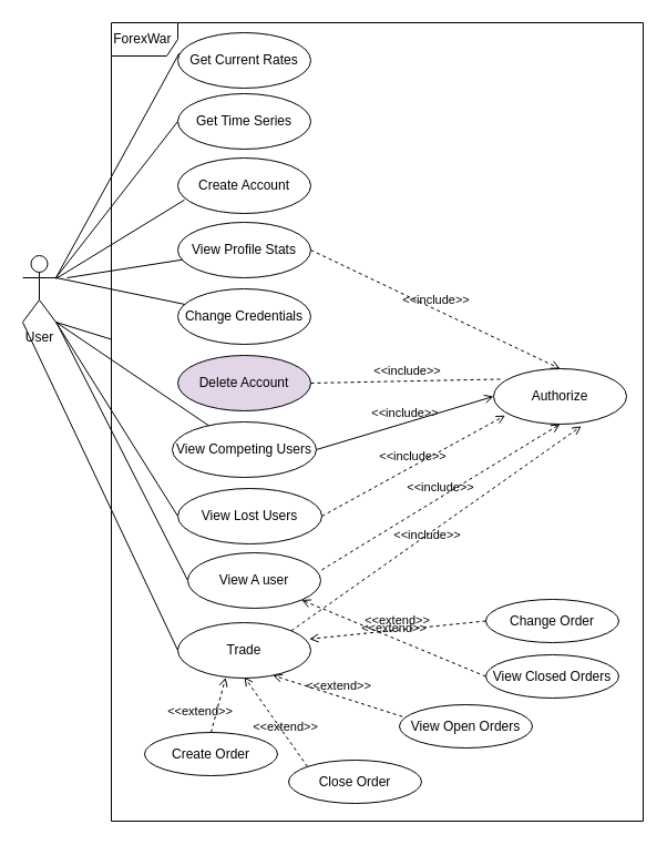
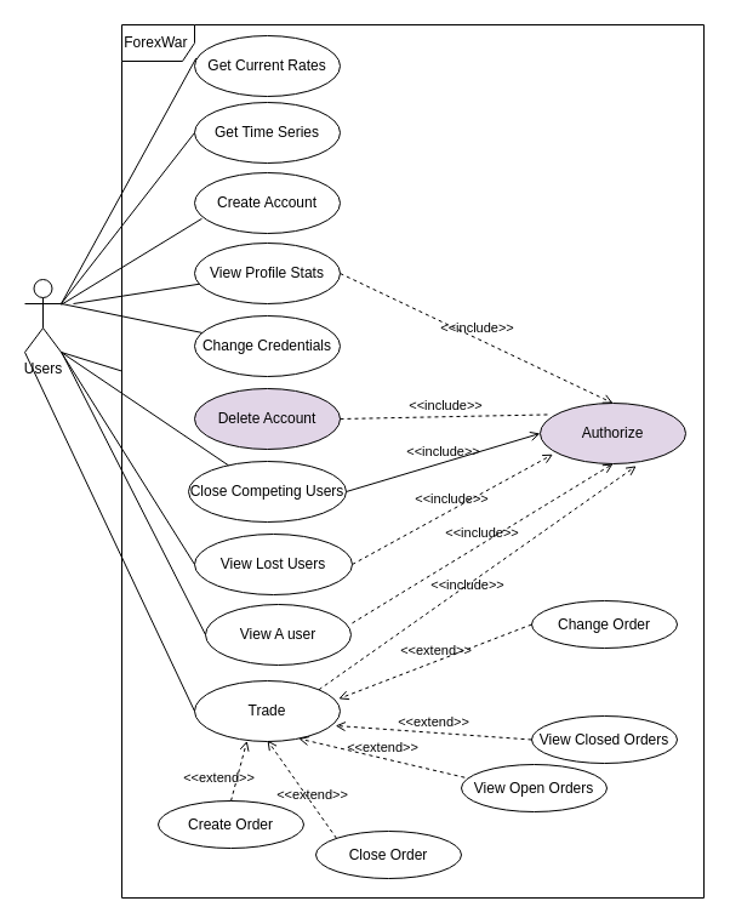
  <mxCell id="0" />
  <mxCell id="1" parent="0" />
- <mxCell id="2" value="User" style="shape=umlActor;verticalLabelPosition=bottom;verticalAlign=top;html=1;" vertex="1" parent="1"><mxGeometry x="20" y="230" width="30" height="60" as="geometry" /></mxCell>
+ <mxCell id="2" value="Users" style="shape=umlActor;verticalLabelPosition=bottom;verticalAlign=top;html=1;" vertex="1" parent="1"><mxGeometry x="20" y="230" width="30" height="60" as="geometry" /></mxCell>
  <mxCell id="3" value="ForexWar&amp;nbsp;" style="shape=umlFrame;whiteSpace=wrap;html=1;pointerEvents=0;" vertex="1" parent="1"><mxGeometry x="100" y="20" width="480" height="720" as="geometry" /></mxCell>
  <mxCell id="4" value="Get Current Rates" style="ellipse;whiteSpace=wrap;html=1;" vertex="1" parent="1"><mxGeometry x="160" y="29" width="120" height="50" as="geometry" /></mxCell>
  <mxCell id="5" value="" style="endArrow=none;html=1;rounded=0;entryX=0.01;entryY=0.372;entryDx=0;entryDy=0;entryPerimeter=0;" edge="1" parent="1" target="4"><mxGeometry width="50" height="50" relative="1" as="geometry"><mxPoint x="50" y="250" as="sourcePoint" /><mxPoint x="120" y="130" as="targetPoint" /></mxGeometry></mxCell>
  <mxCell id="6" value="Get Time Series" style="ellipse;whiteSpace=wrap;html=1;" vertex="1" parent="1"><mxGeometry x="160" y="84" width="120" height="50" as="geometry" /></mxCell>
  <mxCell id="7" value="" style="endArrow=none;html=1;rounded=0;exitX=1;exitY=0.333;exitDx=0;exitDy=0;exitPerimeter=0;entryX=0;entryY=0.5;entryDx=0;entryDy=0;" edge="1" parent="1" source="2" target="6"><mxGeometry width="50" height="50" relative="1" as="geometry"><mxPoint x="100" y="240" as="sourcePoint" /><mxPoint x="150" y="190" as="targetPoint" /></mxGeometry></mxCell>
  <mxCell id="8" value="Create Account" style="ellipse;whiteSpace=wrap;html=1;" vertex="1" parent="1"><mxGeometry x="160" y="142" width="120" height="50" as="geometry" /></mxCell>
  <mxCell id="9" value="" style="endArrow=none;html=1;rounded=0;entryX=0.05;entryY=0.756;entryDx=0;entryDy=0;entryPerimeter=0;" edge="1" parent="1" source="2" target="8"><mxGeometry width="50" height="50" relative="1" as="geometry"><mxPoint x="110" y="240" as="sourcePoint" /><mxPoint x="160" y="190" as="targetPoint" /></mxGeometry></mxCell>
  <mxCell id="10" value="View Profile Stats" style="ellipse;whiteSpace=wrap;html=1;" vertex="1" parent="1"><mxGeometry x="160" y="200" width="120" height="50" as="geometry" /></mxCell>
  <mxCell id="11" value="" style="endArrow=none;html=1;rounded=0;" edge="1" parent="1" target="10"><mxGeometry width="50" height="50" relative="1" as="geometry"><mxPoint x="60" y="250" as="sourcePoint" /><mxPoint x="140" y="220" as="targetPoint" /></mxGeometry></mxCell>
  <mxCell id="12" value="Change Credentials" style="ellipse;whiteSpace=wrap;html=1;" vertex="1" parent="1"><mxGeometry x="160" y="260" width="120" height="50" as="geometry" /></mxCell>
  <mxCell id="13" value="" style="endArrow=none;html=1;rounded=0;exitX=1;exitY=0.333;exitDx=0;exitDy=0;exitPerimeter=0;" edge="1" parent="1" source="2" target="12"><mxGeometry width="50" height="50" relative="1" as="geometry"><mxPoint x="70" y="310" as="sourcePoint" /><mxPoint x="120" y="260" as="targetPoint" /></mxGeometry></mxCell>
  <mxCell id="14" value="Delete Account" style="ellipse;whiteSpace=wrap;html=1;fillColor=#e1d5e7;" vertex="1" parent="1"><mxGeometry x="160" y="320" width="120" height="50" as="geometry" /></mxCell>
  <mxCell id="15" value="" style="endArrow=none;html=1;rounded=0;exitX=1;exitY=1;exitDx=0;exitDy=0;exitPerimeter=0;" edge="1" parent="1" source="2" target="3"><mxGeometry width="50" height="50" relative="1" as="geometry"><mxPoint x="50" y="250" as="sourcePoint" /><mxPoint x="130" y="300" as="targetPoint" /></mxGeometry></mxCell>
- <mxCell id="16" value="View Competing Users" style="ellipse;whiteSpace=wrap;html=1;" vertex="1" parent="1"><mxGeometry x="155" y="380" width="130" height="50" as="geometry" /></mxCell>
+ <mxCell id="16" value="Close Competing Users" style="ellipse;whiteSpace=wrap;html=1;" vertex="1" parent="1"><mxGeometry x="155" y="380" width="130" height="50" as="geometry" /></mxCell>
  <mxCell id="17" value="View Lost Users" style="ellipse;whiteSpace=wrap;html=1;" vertex="1" parent="1"><mxGeometry x="160" y="440" width="130" height="50" as="geometry" /></mxCell>
  <mxCell id="18" value="" style="endArrow=none;html=1;rounded=0;" edge="1" parent="1" target="16"><mxGeometry width="50" height="50" relative="1" as="geometry"><mxPoint x="50" y="290" as="sourcePoint" /><mxPoint x="110" y="360" as="targetPoint" /></mxGeometry></mxCell>
  <mxCell id="19" value="" style="endArrow=none;html=1;rounded=0;entryX=0;entryY=0.5;entryDx=0;entryDy=0;exitX=1;exitY=1;exitDx=0;exitDy=0;exitPerimeter=0;" edge="1" parent="1" source="2" target="17"><mxGeometry width="50" height="50" relative="1" as="geometry"><mxPoint x="60" y="450" as="sourcePoint" /><mxPoint x="110" y="400" as="targetPoint" /></mxGeometry></mxCell>
  <mxCell id="20" value="View A user" style="ellipse;whiteSpace=wrap;html=1;" vertex="1" parent="1"><mxGeometry x="169" y="498" width="120" height="50" as="geometry" /></mxCell>
  <mxCell id="21" value="" style="endArrow=none;html=1;rounded=0;entryX=0;entryY=0.5;entryDx=0;entryDy=0;" edge="1" parent="1" source="2" target="20"><mxGeometry width="50" height="50" relative="1" as="geometry"><mxPoint x="30" y="470" as="sourcePoint" /><mxPoint x="80" y="420" as="targetPoint" /></mxGeometry></mxCell>
- <mxCell id="22" value="Authorize" style="ellipse;whiteSpace=wrap;html=1;" vertex="1" parent="1"><mxGeometry x="445" y="332" width="120" height="50" as="geometry" /></mxCell>
+ <mxCell id="22" value="Authorize" style="ellipse;whiteSpace=wrap;html=1;fillColor=#e1d5e7;" vertex="1" parent="1"><mxGeometry x="445" y="332" width="120" height="50" as="geometry" /></mxCell>
  <mxCell id="23" value="&amp;lt;&amp;lt;include&amp;gt;&amp;gt;" style="html=1;verticalAlign=bottom;labelBackgroundColor=none;endArrow=open;endFill=0;dashed=1;rounded=0;exitX=1;exitY=0.5;exitDx=0;exitDy=0;entryX=0.5;entryY=0;entryDx=0;entryDy=0;" edge="1" parent="1" source="10" target="22"><mxGeometry width="160" relative="1" as="geometry"><mxPoint x="280" y="260" as="sourcePoint" /><mxPoint x="440" y="260" as="targetPoint" /></mxGeometry></mxCell>
  <mxCell id="24" value="&amp;lt;&amp;lt;include&amp;gt;&amp;gt;" style="html=1;verticalAlign=bottom;labelBackgroundColor=none;endArrow=none;endFill=0;dashed=1;rounded=0;exitX=1;exitY=0.5;exitDx=0;exitDy=0;entryX=0.073;entryY=0.188;entryDx=0;entryDy=0;entryPerimeter=0;" edge="1" parent="1" source="14" target="22"><mxGeometry width="160" relative="1" as="geometry"><mxPoint x="290" y="330" as="sourcePoint" /><mxPoint x="381" y="334" as="targetPoint" /></mxGeometry></mxCell>
  <mxCell id="25" value="&amp;lt;&amp;lt;include&amp;gt;&amp;gt;" style="html=1;verticalAlign=bottom;labelBackgroundColor=none;endArrow=open;endFill=0;dashed=0;rounded=0;exitX=1;exitY=0.5;exitDx=0;exitDy=0;entryX=0;entryY=0.5;entryDx=0;entryDy=0;" edge="1" parent="1" source="16" target="22"><mxGeometry width="160" relative="1" as="geometry"><mxPoint x="310" y="390" as="sourcePoint" /><mxPoint x="401" y="394" as="targetPoint" /></mxGeometry></mxCell>
  <mxCell id="26" value="&amp;lt;&amp;lt;include&amp;gt;&amp;gt;" style="html=1;verticalAlign=bottom;labelBackgroundColor=none;endArrow=open;endFill=0;dashed=1;rounded=0;exitX=1;exitY=0.5;exitDx=0;exitDy=0;entryX=0.087;entryY=0.844;entryDx=0;entryDy=0;entryPerimeter=0;" edge="1" parent="1" source="17" target="22"><mxGeometry width="160" relative="1" as="geometry"><mxPoint x="325" y="463" as="sourcePoint" /><mxPoint x="416" y="467" as="targetPoint" /></mxGeometry></mxCell>
  <mxCell id="27" value="&amp;lt;&amp;lt;include&amp;gt;&amp;gt;" style="html=1;verticalAlign=bottom;labelBackgroundColor=none;endArrow=open;endFill=0;dashed=1;rounded=0;entryX=0.5;entryY=1;entryDx=0;entryDy=0;exitX=1.008;exitY=0.308;exitDx=0;exitDy=0;exitPerimeter=0;" edge="1" parent="1" source="20" target="22"><mxGeometry width="160" relative="1" as="geometry"><mxPoint x="325" y="510" as="sourcePoint" /><mxPoint x="416" y="514" as="targetPoint" /></mxGeometry></mxCell>
  <mxCell id="28" value="Trade" style="ellipse;whiteSpace=wrap;html=1;" vertex="1" parent="1"><mxGeometry x="160" y="561" width="120" height="50" as="geometry" /></mxCell>
  <mxCell id="29" value="" style="endArrow=none;html=1;rounded=0;entryX=0;entryY=0.5;entryDx=0;entryDy=0;exitX=0;exitY=1;exitDx=0;exitDy=0;exitPerimeter=0;" edge="1" parent="1" source="2" target="28"><mxGeometry width="50" height="50" relative="1" as="geometry"><mxPoint x="20" y="340" as="sourcePoint" /><mxPoint x="139" y="574" as="targetPoint" /></mxGeometry></mxCell>
  <mxCell id="30" value="&amp;lt;&amp;lt;include&amp;gt;&amp;gt;" style="html=1;verticalAlign=bottom;labelBackgroundColor=none;endArrow=open;endFill=0;dashed=1;rounded=0;entryX=0.66;entryY=1.036;entryDx=0;entryDy=0;exitX=1;exitY=0;exitDx=0;exitDy=0;entryPerimeter=0;" edge="1" parent="1" source="28" target="22"><mxGeometry x="-0.097" y="-7" width="160" relative="1" as="geometry"><mxPoint x="320" y="571" as="sourcePoint" /><mxPoint x="456" y="440" as="targetPoint" /><mxPoint as="offset" /></mxGeometry></mxCell>
  <mxCell id="31" value="Create Order" style="ellipse;whiteSpace=wrap;html=1;" vertex="1" parent="1"><mxGeometry x="130" y="660" width="120" height="39" as="geometry" /></mxCell>
- <mxCell id="32" value="View Open Orders" style="ellipse;whiteSpace=wrap;html=1;" vertex="1" parent="1"><mxGeometry x="360" y="635" width="120" height="39" as="geometry" /></mxCell>
+ <mxCell id="32" value="View Open Orders" style="ellipse;whiteSpace=wrap;html=1;" vertex="1" parent="1"><mxGeometry x="380" y="630" width="120" height="39" as="geometry" /></mxCell>
  <mxCell id="33" value="Close Order" style="ellipse;whiteSpace=wrap;html=1;" vertex="1" parent="1"><mxGeometry x="260" y="685" width="120" height="39" as="geometry" /></mxCell>
  <mxCell id="34" value="View Closed Orders" style="ellipse;whiteSpace=wrap;html=1;" vertex="1" parent="1"><mxGeometry x="438" y="590" width="120" height="39" as="geometry" /></mxCell>
- <mxCell id="35" value="Change Order" style="ellipse;whiteSpace=wrap;html=1;" vertex="1" parent="1"><mxGeometry x="438" y="540" width="120" height="39" as="geometry" /></mxCell>
+ <mxCell id="35" value="Change Order" style="ellipse;whiteSpace=wrap;html=1;" vertex="1" parent="1"><mxGeometry x="438" y="495" width="120" height="39" as="geometry" /></mxCell>
  <mxCell id="36" value="&amp;lt;&amp;lt;extend&amp;gt;&amp;gt;" style="html=1;verticalAlign=bottom;labelBackgroundColor=none;endArrow=open;endFill=0;dashed=1;rounded=0;entryX=0.36;entryY=0.989;entryDx=0;entryDy=0;exitX=0.5;exitY=0;exitDx=0;exitDy=0;entryPerimeter=0;" edge="1" parent="1" source="31" target="28"><mxGeometry x="-0.724" y="12" width="160" relative="1" as="geometry"><mxPoint x="125" y="658.89" as="sourcePoint" /><mxPoint x="285" y="658.89" as="targetPoint" /><mxPoint as="offset" /></mxGeometry></mxCell>
  <mxCell id="37" value="&amp;lt;&amp;lt;extend&amp;gt;&amp;gt;" style="html=1;verticalAlign=bottom;labelBackgroundColor=none;endArrow=open;endFill=0;dashed=1;rounded=0;exitX=0;exitY=0;exitDx=0;exitDy=0;" edge="1" parent="1" source="33"><mxGeometry x="-0.331" y="1" width="160" relative="1" as="geometry"><mxPoint x="285" y="650" as="sourcePoint" /><mxPoint x="220" y="610" as="targetPoint" /><mxPoint as="offset" /></mxGeometry></mxCell>
  <mxCell id="38" value="&amp;lt;&amp;lt;extend&amp;gt;&amp;gt;" style="html=1;verticalAlign=bottom;labelBackgroundColor=none;endArrow=open;endFill=0;dashed=1;rounded=0;exitX=0.023;exitY=0.274;exitDx=0;exitDy=0;exitPerimeter=0;entryX=0.716;entryY=0.953;entryDx=0;entryDy=0;entryPerimeter=0;" edge="1" parent="1" source="32" target="28"><mxGeometry width="160" relative="1" as="geometry"><mxPoint x="290" y="579" as="sourcePoint" /><mxPoint x="450" y="579" as="targetPoint" /></mxGeometry></mxCell>
- <mxCell id="39" value="&amp;lt;&amp;lt;extend&amp;gt;&amp;gt;" style="html=1;verticalAlign=bottom;labelBackgroundColor=none;endArrow=open;endFill=0;dashed=1;rounded=0;exitX=0;exitY=0.5;exitDx=0;exitDy=0;" edge="1" parent="1" source="34" target="20"><mxGeometry width="160" relative="1" as="geometry"><mxPoint x="438" y="605" as="sourcePoint" /><mxPoint x="318" y="567" as="targetPoint" /></mxGeometry></mxCell>
+ <mxCell id="39" value="&amp;lt;&amp;lt;extend&amp;gt;&amp;gt;" style="html=1;verticalAlign=bottom;labelBackgroundColor=none;endArrow=open;endFill=0;dashed=1;rounded=0;exitX=0;exitY=0.5;exitDx=0;exitDy=0;entryX=0.968;entryY=0.74;entryDx=0;entryDy=0;entryPerimeter=0;" edge="1" parent="1" source="34" target="28"><mxGeometry width="160" relative="1" as="geometry"><mxPoint x="438" y="605" as="sourcePoint" /><mxPoint x="318" y="567" as="targetPoint" /></mxGeometry></mxCell>
  <mxCell id="40" value="&amp;lt;&amp;lt;extend&amp;gt;&amp;gt;" style="html=1;verticalAlign=bottom;labelBackgroundColor=none;endArrow=open;endFill=0;dashed=1;rounded=0;exitX=0;exitY=0.5;exitDx=0;exitDy=0;entryX=0.99;entryY=0.296;entryDx=0;entryDy=0;entryPerimeter=0;" edge="1" parent="1" source="35" target="28"><mxGeometry width="160" relative="1" as="geometry"><mxPoint x="438" y="573" as="sourcePoint" /><mxPoint x="276" y="561" as="targetPoint" /></mxGeometry></mxCell>
